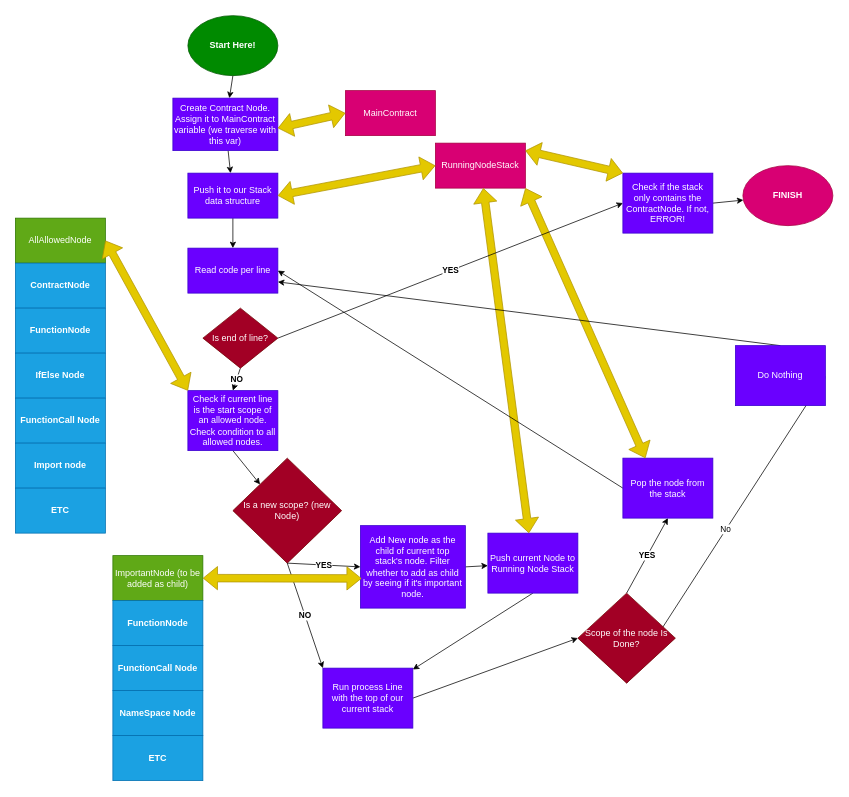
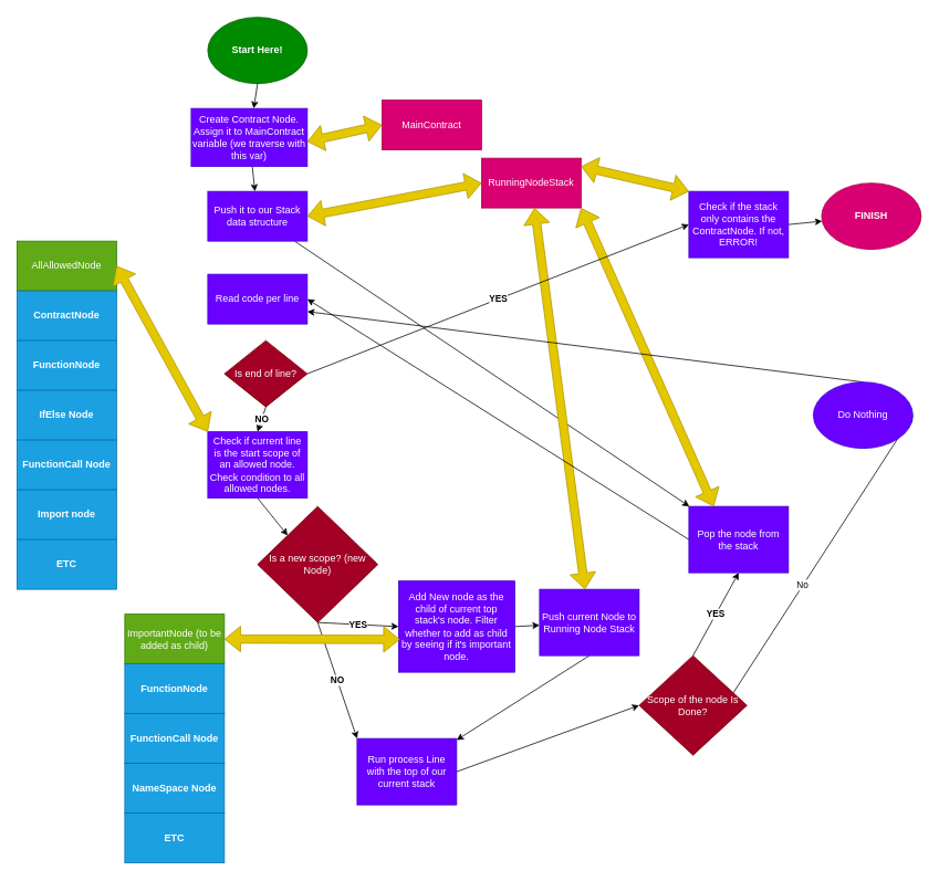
  <mxCell id="0" />
  <mxCell id="1" parent="0" />
  <mxCell id="2" style="edgeStyle=none;html=1;" edge="1" parent="1" source="3" target="8"><mxGeometry relative="1" as="geometry" /></mxCell>
  <mxCell id="3" value="Create Contract Node. Assign it to MainContract variable (we traverse with this var)" style="rounded=0;whiteSpace=wrap;html=1;fillColor=#6a00ff;strokeColor=#3700CC;fontColor=#ffffff;" vertex="1" parent="1"><mxGeometry x="230" y="130" width="140" height="70" as="geometry" /></mxCell>
  <mxCell id="4" style="edgeStyle=none;html=1;exitX=0.5;exitY=1;exitDx=0;exitDy=0;" edge="1" parent="1" source="5" target="3"><mxGeometry relative="1" as="geometry" /></mxCell>
  <mxCell id="5" value="Start Here!" style="ellipse;whiteSpace=wrap;html=1;fontStyle=1;fillColor=#008a00;fontColor=#ffffff;strokeColor=#005700;" vertex="1" parent="1"><mxGeometry x="250" y="20" width="120" height="80" as="geometry" /></mxCell>
  <mxCell id="6" value="RunningNodeStack" style="rounded=0;whiteSpace=wrap;html=1;fillColor=#d80073;fontColor=#ffffff;strokeColor=#A50040;" vertex="1" parent="1"><mxGeometry x="580" y="190" width="120" height="60" as="geometry" /></mxCell>
- <mxCell id="7" value="" style="edgeStyle=none;html=1;" edge="1" parent="1" source="8" target="10"><mxGeometry relative="1" as="geometry" /></mxCell>
+ <mxCell id="7" value="" style="edgeStyle=none;html=1;" edge="1" parent="1" source="8" target="33"><mxGeometry relative="1" as="geometry" /></mxCell>
  <mxCell id="8" value="Push it to our Stack data structure" style="rounded=0;whiteSpace=wrap;html=1;fillColor=#6a00ff;strokeColor=#3700CC;fontColor=#ffffff;" vertex="1" parent="1"><mxGeometry x="250" y="230" width="120" height="60" as="geometry" /></mxCell>
  <mxCell id="9" value="" style="shape=flexArrow;endArrow=classic;startArrow=classic;html=1;exitX=1;exitY=0.5;exitDx=0;exitDy=0;entryX=0;entryY=0.5;entryDx=0;entryDy=0;fillColor=#e3c800;strokeColor=#B09500;" edge="1" parent="1" source="8" target="6"><mxGeometry width="100" height="100" relative="1" as="geometry"><mxPoint x="400" y="360" as="sourcePoint" /><mxPoint x="540" y="320" as="targetPoint" /></mxGeometry></mxCell>
  <mxCell id="10" value="Read code per line" style="rounded=0;whiteSpace=wrap;html=1;fillColor=#6a00ff;strokeColor=#3700CC;fontColor=#ffffff;" vertex="1" parent="1"><mxGeometry x="250" y="330" width="120" height="60" as="geometry" /></mxCell>
  <mxCell id="11" value="AllAllowedNode" style="rounded=0;whiteSpace=wrap;html=1;fillColor=#60a917;fontColor=#ffffff;strokeColor=#2D7600;fontStyle=0" vertex="1" parent="1"><mxGeometry x="20" y="290" width="120" height="60" as="geometry" /></mxCell>
  <mxCell id="12" value="ContractNode" style="rounded=0;whiteSpace=wrap;html=1;fillColor=#1ba1e2;fontColor=#ffffff;strokeColor=#006EAF;fontStyle=1" vertex="1" parent="1"><mxGeometry x="20" y="350" width="120" height="60" as="geometry" /></mxCell>
  <mxCell id="13" value="FunctionNode" style="rounded=0;whiteSpace=wrap;html=1;fillColor=#1ba1e2;fontColor=#ffffff;strokeColor=#006EAF;fontStyle=1" vertex="1" parent="1"><mxGeometry x="20" y="410" width="120" height="60" as="geometry" /></mxCell>
  <mxCell id="14" value="IfElse Node" style="rounded=0;whiteSpace=wrap;html=1;fillColor=#1ba1e2;fontColor=#ffffff;strokeColor=#006EAF;fontStyle=1" vertex="1" parent="1"><mxGeometry x="20" y="470" width="120" height="60" as="geometry" /></mxCell>
  <mxCell id="15" value="FunctionCall Node" style="rounded=0;whiteSpace=wrap;html=1;fillColor=#1ba1e2;fontColor=#ffffff;strokeColor=#006EAF;fontStyle=1" vertex="1" parent="1"><mxGeometry x="20" y="530" width="120" height="60" as="geometry" /></mxCell>
  <mxCell id="16" value="Import node" style="rounded=0;whiteSpace=wrap;html=1;fillColor=#1ba1e2;fontColor=#ffffff;strokeColor=#006EAF;fontStyle=1" vertex="1" parent="1"><mxGeometry x="20" y="590" width="120" height="60" as="geometry" /></mxCell>
  <mxCell id="17" value="ETC" style="rounded=0;whiteSpace=wrap;html=1;fillColor=#1ba1e2;fontColor=#ffffff;strokeColor=#006EAF;fontStyle=1" vertex="1" parent="1"><mxGeometry x="20" y="650" width="120" height="60" as="geometry" /></mxCell>
  <mxCell id="18" style="edgeStyle=none;html=1;exitX=0.5;exitY=1;exitDx=0;exitDy=0;entryX=0;entryY=0;entryDx=0;entryDy=0;" edge="1" parent="1" source="19" target="22"><mxGeometry relative="1" as="geometry" /></mxCell>
  <mxCell id="19" value="Check if current line is the start scope of an allowed node. Check condition to all allowed nodes." style="rounded=0;whiteSpace=wrap;html=1;fillColor=#6a00ff;strokeColor=#3700CC;fontColor=#ffffff;" vertex="1" parent="1"><mxGeometry x="250" y="520" width="120" height="80" as="geometry" /></mxCell>
  <mxCell id="20" value="" style="shape=flexArrow;endArrow=classic;startArrow=classic;html=1;exitX=1;exitY=0.5;exitDx=0;exitDy=0;entryX=0;entryY=0;entryDx=0;entryDy=0;fillColor=#e3c800;strokeColor=#B09500;" edge="1" parent="1" source="11" target="19"><mxGeometry width="100" height="100" relative="1" as="geometry"><mxPoint x="150" y="340" as="sourcePoint" /><mxPoint x="240" y="440" as="targetPoint" /></mxGeometry></mxCell>
  <mxCell id="21" value="YES" style="edgeStyle=none;html=1;exitX=0.5;exitY=1;exitDx=0;exitDy=0;fontStyle=1;entryX=0;entryY=0.5;entryDx=0;entryDy=0;" edge="1" parent="1" source="22" target="42"><mxGeometry relative="1" as="geometry" /></mxCell>
  <mxCell id="22" value="Is a new scope? (new Node)" style="rhombus;whiteSpace=wrap;html=1;fillColor=#a20025;fontColor=#ffffff;strokeColor=#6F0000;" vertex="1" parent="1"><mxGeometry x="310" y="610" width="145" height="140" as="geometry" /></mxCell>
  <mxCell id="23" style="edgeStyle=none;html=1;exitX=0.5;exitY=1;exitDx=0;exitDy=0;" edge="1" parent="1" source="24" target="28"><mxGeometry relative="1" as="geometry" /></mxCell>
  <mxCell id="24" value="Push current Node to Running Node Stack" style="rounded=0;whiteSpace=wrap;html=1;fillColor=#6a00ff;strokeColor=#3700CC;fontColor=#ffffff;" vertex="1" parent="1"><mxGeometry x="650" y="710" width="120" height="80" as="geometry" /></mxCell>
  <mxCell id="25" value="" style="shape=flexArrow;endArrow=classic;startArrow=classic;html=1;fillColor=#e3c800;strokeColor=#B09500;" edge="1" parent="1" source="6" target="24"><mxGeometry width="100" height="100" relative="1" as="geometry"><mxPoint x="540" y="610" as="sourcePoint" /><mxPoint x="710" y="670" as="targetPoint" /></mxGeometry></mxCell>
  <mxCell id="26" value="NO" style="edgeStyle=none;html=1;exitX=0.5;exitY=1;exitDx=0;exitDy=0;entryX=0;entryY=0;entryDx=0;entryDy=0;fontStyle=1" edge="1" parent="1" source="22" target="28"><mxGeometry relative="1" as="geometry"><mxPoint x="350" y="680" as="sourcePoint" /><mxPoint x="460" y="820" as="targetPoint" /></mxGeometry></mxCell>
  <mxCell id="27" style="edgeStyle=none;html=1;exitX=1;exitY=0.5;exitDx=0;exitDy=0;entryX=0;entryY=0.5;entryDx=0;entryDy=0;" edge="1" parent="1" source="28" target="31"><mxGeometry relative="1" as="geometry" /></mxCell>
  <mxCell id="28" value="Run process Line with the top of our current stack" style="rounded=0;whiteSpace=wrap;html=1;fillColor=#6a00ff;strokeColor=#3700CC;fontColor=#ffffff;" vertex="1" parent="1"><mxGeometry x="430" y="890" width="120" height="80" as="geometry" /></mxCell>
  <mxCell id="29" value="YES" style="edgeStyle=none;html=1;exitX=0.5;exitY=0;exitDx=0;exitDy=0;entryX=0.5;entryY=1;entryDx=0;entryDy=0;fontStyle=1" edge="1" parent="1" source="31" target="33"><mxGeometry relative="1" as="geometry" /></mxCell>
  <mxCell id="30" value="No" style="edgeStyle=none;html=1;exitX=0.5;exitY=1;exitDx=0;exitDy=0;entryX=1;entryY=0.5;entryDx=0;entryDy=0;" edge="1" parent="1" source="31" target="40"><mxGeometry relative="1" as="geometry" /></mxCell>
  <mxCell id="31" value="Scope of the node Is Done?" style="rhombus;whiteSpace=wrap;html=1;fillColor=#a20025;fontColor=#ffffff;strokeColor=#6F0000;" vertex="1" parent="1"><mxGeometry x="770" y="790" width="130" height="120" as="geometry" /></mxCell>
  <mxCell id="32" style="edgeStyle=none;html=1;exitX=0;exitY=0.5;exitDx=0;exitDy=0;entryX=1;entryY=0.5;entryDx=0;entryDy=0;" edge="1" parent="1" source="33" target="10"><mxGeometry relative="1" as="geometry" /></mxCell>
  <mxCell id="33" value="Pop the node from the stack" style="rounded=0;whiteSpace=wrap;html=1;fillColor=#6a00ff;strokeColor=#3700CC;fontColor=#ffffff;" vertex="1" parent="1"><mxGeometry x="830" y="610" width="120" height="80" as="geometry" /></mxCell>
  <mxCell id="34" value="" style="shape=flexArrow;endArrow=classic;startArrow=classic;html=1;entryX=0.25;entryY=0;entryDx=0;entryDy=0;exitX=1;exitY=1;exitDx=0;exitDy=0;fillColor=#e3c800;strokeColor=#B09500;" edge="1" parent="1" source="6" target="33"><mxGeometry width="100" height="100" relative="1" as="geometry"><mxPoint x="672.565" y="330" as="sourcePoint" /><mxPoint x="850" y="590" as="targetPoint" /></mxGeometry></mxCell>
  <mxCell id="35" value="ImportantNode (to be added as child)" style="rounded=0;whiteSpace=wrap;html=1;fillColor=#60a917;fontColor=#ffffff;strokeColor=#2D7600;fontStyle=0" vertex="1" parent="1"><mxGeometry x="150" y="740" width="120" height="60" as="geometry" /></mxCell>
  <mxCell id="36" value="FunctionNode" style="rounded=0;whiteSpace=wrap;html=1;fillColor=#1ba1e2;fontColor=#ffffff;strokeColor=#006EAF;fontStyle=1" vertex="1" parent="1"><mxGeometry x="150" y="800" width="120" height="60" as="geometry" /></mxCell>
  <mxCell id="37" value="FunctionCall Node" style="rounded=0;whiteSpace=wrap;html=1;fillColor=#1ba1e2;fontColor=#ffffff;strokeColor=#006EAF;fontStyle=1" vertex="1" parent="1"><mxGeometry x="150" y="860" width="120" height="60" as="geometry" /></mxCell>
  <mxCell id="38" value="NameSpace Node" style="rounded=0;whiteSpace=wrap;html=1;fillColor=#1ba1e2;fontColor=#ffffff;strokeColor=#006EAF;fontStyle=1" vertex="1" parent="1"><mxGeometry x="150" y="920" width="120" height="60" as="geometry" /></mxCell>
  <mxCell id="39" style="edgeStyle=none;html=1;exitX=0.5;exitY=0;exitDx=0;exitDy=0;entryX=1;entryY=0.75;entryDx=0;entryDy=0;" edge="1" parent="1" source="40" target="10"><mxGeometry relative="1" as="geometry" /></mxCell>
- <mxCell id="40" value="Do Nothing" style="rounded=0;whiteSpace=wrap;html=1;fillColor=#6a00ff;fontColor=#ffffff;strokeColor=#3700CC;" vertex="1" parent="1"><mxGeometry x="980" y="460" width="120" height="80" as="geometry" /></mxCell>
+ <mxCell id="40" value="Do Nothing" style="ellipse;whiteSpace=wrap;html=1;fillColor=#6a00ff;fontColor=#ffffff;strokeColor=#3700CC;" vertex="1" parent="1"><mxGeometry x="980" y="460" width="120" height="80" as="geometry" /></mxCell>
  <mxCell id="41" style="edgeStyle=none;html=1;exitX=1;exitY=0.5;exitDx=0;exitDy=0;" edge="1" parent="1" source="42" target="24"><mxGeometry relative="1" as="geometry" /></mxCell>
  <mxCell id="42" value="Add New node as the child of current top stack's node. Filter whether to add as child by seeing if it's important node." style="rounded=0;whiteSpace=wrap;html=1;fillColor=#6a00ff;strokeColor=#3700CC;fontColor=#ffffff;" vertex="1" parent="1"><mxGeometry x="480" y="700" width="140" height="110" as="geometry" /></mxCell>
  <mxCell id="43" value="" style="shape=flexArrow;endArrow=classic;startArrow=classic;html=1;entryX=0.011;entryY=0.64;entryDx=0;entryDy=0;entryPerimeter=0;fillColor=#e3c800;strokeColor=#B09500;" edge="1" parent="1" target="42"><mxGeometry width="100" height="100" relative="1" as="geometry"><mxPoint x="269.995" y="770" as="sourcePoint" /><mxPoint x="329.343" y="1160" as="targetPoint" /></mxGeometry></mxCell>
  <mxCell id="44" value="ETC" style="rounded=0;whiteSpace=wrap;html=1;fillColor=#1ba1e2;fontColor=#ffffff;strokeColor=#006EAF;fontStyle=1" vertex="1" parent="1"><mxGeometry x="150" y="980" width="120" height="60" as="geometry" /></mxCell>
  <mxCell id="45" value="NO" style="edgeStyle=none;html=1;exitX=0.5;exitY=1;exitDx=0;exitDy=0;entryX=0.5;entryY=0;entryDx=0;entryDy=0;fontStyle=1" edge="1" parent="1" source="47" target="19"><mxGeometry relative="1" as="geometry" /></mxCell>
  <mxCell id="46" value="YES" style="edgeStyle=none;html=1;exitX=1;exitY=0.5;exitDx=0;exitDy=0;entryX=0;entryY=0.5;entryDx=0;entryDy=0;fontStyle=1" edge="1" parent="1" source="47" target="49"><mxGeometry relative="1" as="geometry" /></mxCell>
  <mxCell id="47" value="Is end of line?" style="rhombus;whiteSpace=wrap;html=1;fillColor=#a20025;fontColor=#ffffff;strokeColor=#6F0000;" vertex="1" parent="1"><mxGeometry x="270" y="410" width="100" height="80" as="geometry" /></mxCell>
  <mxCell id="48" style="edgeStyle=none;html=1;exitX=1;exitY=0.5;exitDx=0;exitDy=0;" edge="1" parent="1" source="49" target="51"><mxGeometry relative="1" as="geometry" /></mxCell>
  <mxCell id="49" value="Check if the stack only contains the ContractNode. If not, ERROR!" style="rounded=0;whiteSpace=wrap;html=1;fillColor=#6a00ff;strokeColor=#3700CC;fontColor=#ffffff;" vertex="1" parent="1"><mxGeometry x="830" y="230" width="120" height="80" as="geometry" /></mxCell>
  <mxCell id="50" value="" style="shape=flexArrow;endArrow=classic;startArrow=classic;html=1;entryX=0;entryY=0;entryDx=0;entryDy=0;exitX=1;exitY=1;exitDx=0;exitDy=0;fillColor=#e3c800;strokeColor=#B09500;" edge="1" parent="1" target="49"><mxGeometry width="100" height="100" relative="1" as="geometry"><mxPoint x="700" y="200" as="sourcePoint" /><mxPoint x="860" y="560" as="targetPoint" /></mxGeometry></mxCell>
  <mxCell id="51" value="FINISH" style="ellipse;whiteSpace=wrap;html=1;fontStyle=1;fillColor=#d80073;fontColor=#ffffff;strokeColor=#A50040;" vertex="1" parent="1"><mxGeometry x="990" y="220" width="120" height="80" as="geometry" /></mxCell>
  <mxCell id="52" value="MainContract" style="rounded=0;whiteSpace=wrap;html=1;fillColor=#d80073;fontColor=#ffffff;strokeColor=#A50040;" vertex="1" parent="1"><mxGeometry x="460" y="120" width="120" height="60" as="geometry" /></mxCell>
  <mxCell id="53" value="" style="shape=flexArrow;endArrow=classic;startArrow=classic;html=1;exitX=1;exitY=0.5;exitDx=0;exitDy=0;fillColor=#e3c800;strokeColor=#B09500;" edge="1" parent="1"><mxGeometry width="100" height="100" relative="1" as="geometry"><mxPoint x="370" y="170" as="sourcePoint" /><mxPoint x="460" y="150" as="targetPoint" /></mxGeometry></mxCell>
